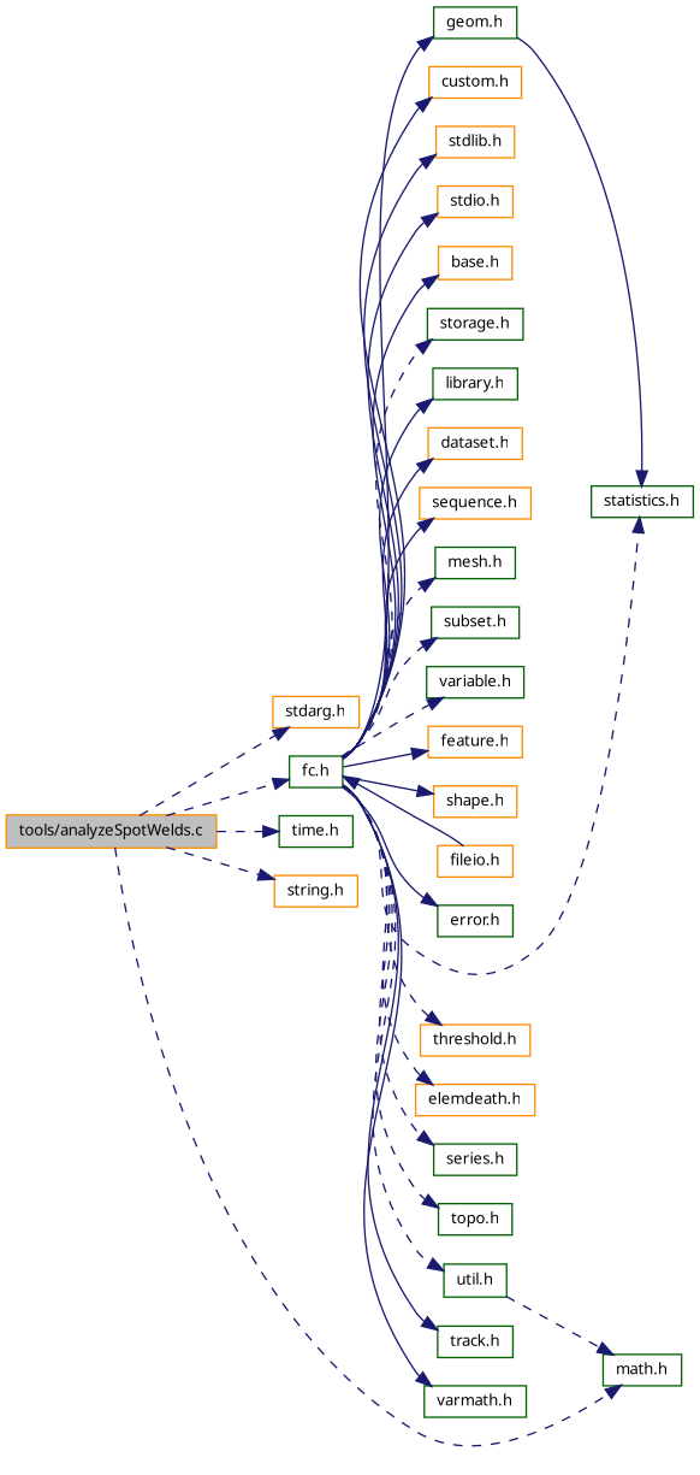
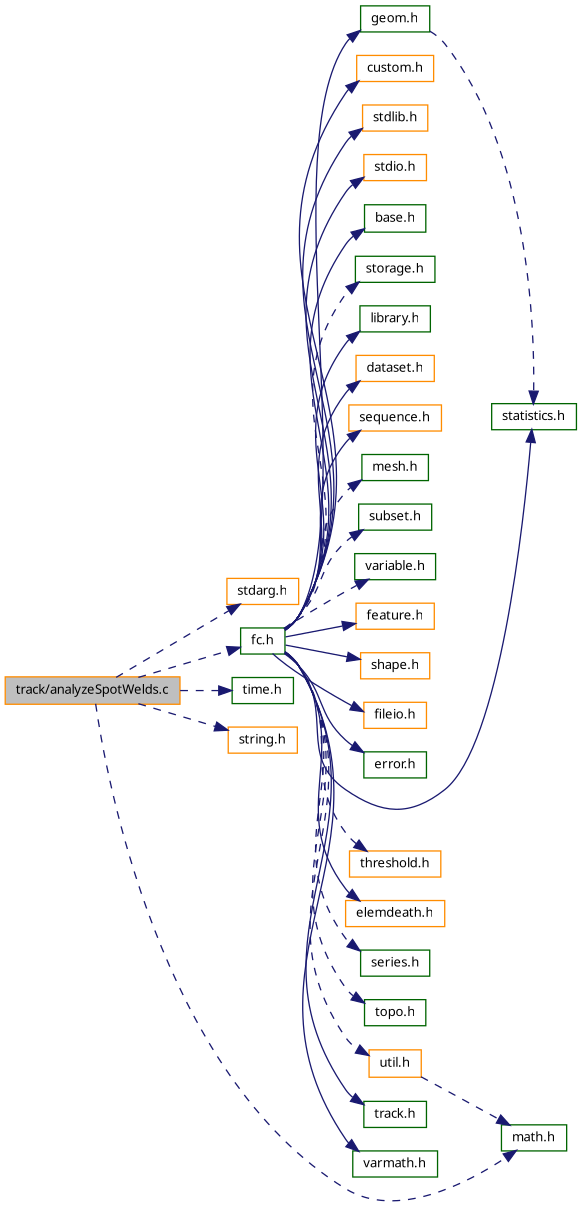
  digraph {
    rankdir=LR
    node [color=darkorange fillcolor=white fontname="FreeSans.ttf" fontsize=10 shape=record style=filled]
    edge [color=midnightblue fontname="FreeSans.ttf" fontsize=10 labelfontname="FreeSans.ttf" labelfontsize=10 style=solid]
-   n1 [fillcolor=grey75 fontcolor=black height=0.2 label="tools/analyzeSpotWelds.c" width=0.4]
+   n1 [fillcolor=grey75 fontcolor=black height=0.2 label="track/analyzeSpotWelds.c" width=0.4]
    n2 [height=0.2 label="stdarg.h" width=0.4]
    n3 [color=darkgreen height=0.2 label="math.h" width=0.4]
    n4 [color=darkgreen height=0.2 label="time.h" width=0.4]
    n5 [height=0.2 label="string.h" width=0.4]
    n6 [color=darkgreen height=0.2 label="fc.h" width=0.4]
    n7 [height=0.2 label="stdlib.h" width=0.4]
    n8 [height=0.2 label="stdio.h" width=0.4]
-   n9 [height=0.2 label="base.h" width=0.4]
+   n9 [color=darkgreen height=0.2 label="base.h" width=0.4]
    n10 [color=darkgreen height=0.2 label="storage.h" width=0.4]
    n11 [color=darkgreen height=0.2 label="library.h" width=0.4]
    n12 [height=0.2 label="dataset.h" width=0.4]
    n13 [height=0.2 label="sequence.h" width=0.4]
    n14 [color=darkgreen height=0.2 label="mesh.h" width=0.4]
    n15 [color=darkgreen height=0.2 label="subset.h" width=0.4]
    n16 [color=darkgreen height=0.2 label="variable.h" width=0.4]
    n17 [height=0.2 label="feature.h" width=0.4]
    n18 [height=0.2 label="shape.h" width=0.4]
    n19 [height=0.2 label="fileio.h" width=0.4]
    n20 [color=darkgreen height=0.2 label="error.h" width=0.4]
    n21 [color=darkgreen height=0.2 label="geom.h" width=0.4]
    n22 [color=darkgreen height=0.2 label="statistics.h" width=0.4]
    n23 [height=0.2 label="threshold.h" width=0.4]
    n24 [height=0.2 label="elemdeath.h" width=0.4]
    n25 [color=darkgreen height=0.2 label="series.h" width=0.4]
    n26 [color=darkgreen height=0.2 label="topo.h" width=0.4]
-   n27 [color=darkgreen height=0.2 label="util.h" width=0.4]
+   n27 [height=0.2 label="util.h" width=0.4]
    n28 [color=darkgreen height=0.2 label="track.h" width=0.4]
    n29 [color=darkgreen height=0.2 label="varmath.h" width=0.4]
    n30 [height=0.2 label="custom.h" width=0.4]
    n1 -> n2 [style=dashed]
    n1 -> n3 [style=dashed]
    n1 -> n4 [style=dashed]
    n1 -> n5 [style=dashed]
    n1 -> n6 [style=dashed]
    n6 -> n7
    n6 -> n8
    n6 -> n9
    n6 -> n10 [style=dashed]
    n6 -> n11
    n6 -> n12
    n6 -> n13
    n6 -> n14 [style=dashed]
    n6 -> n15 [style=dashed]
    n6 -> n16 [style=dashed]
    n6 -> n17
    n6 -> n18
-   n19 -> n6
+   n6 -> n19
    n6 -> n20
    n6 -> n21
-   n6 -> n22 [style=dashed]
+   n6 -> n22
    n6 -> n23 [style=dashed]
-   n6 -> n24 [style=dashed]
+   n6 -> n24
    n6 -> n25 [style=dashed]
    n6 -> n26 [style=dashed]
    n6 -> n27 [style=dashed]
    n6 -> n28
    n6 -> n29
    n6 -> n30
-   n21 -> n22
+   n21 -> n22 [style=dashed]
    n27 -> n3 [style=dashed]
  }
